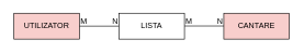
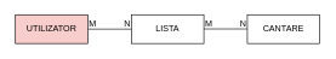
  <mxCell id="0" />
  <mxCell id="1" parent="0" />
  <mxCell id="2" value="UTILIZATOR" style="whiteSpace=wrap;html=1;align=center;fillColor=#f8cecc;" vertex="1" parent="1"><mxGeometry x="20" y="20" width="100" height="40" as="geometry" /></mxCell>
  <mxCell id="3" value="LISTA&lt;span style=&quot;color: rgba(0, 0, 0, 0); font-family: monospace; font-size: 0px; text-align: start; text-wrap-mode: nowrap;&quot;&gt;%3CmxGraphModel%3E%3Croot%3E%3CmxCell%20id%3D%220%22%2F%3E%3CmxCell%20id%3D%221%22%20parent%3D%220%22%2F%3E%3CmxCell%20id%3D%222%22%20value%3D%22UTILIZATOR%22%20style%3D%22whiteSpace%3Dwrap%3Bhtml%3D1%3Balign%3Dcenter%3B%22%20vertex%3D%221%22%20parent%3D%221%22%3E%3CmxGeometry%20x%3D%22370%22%20y%3D%22300%22%20width%3D%22100%22%20height%3D%2240%22%20as%3D%22geometry%22%2F%3E%3C%2FmxCell%3E%3C%2Froot%3E%3C%2FmxGraphModel%3Eta&lt;/span&gt;&lt;span style=&quot;color: rgba(0, 0, 0, 0); font-family: monospace; font-size: 0px; text-align: start; text-wrap-mode: nowrap;&quot;&gt;%3CmxGraphModel%3E%3Croot%3E%3CmxCell%20id%3D%220%22%2F%3E%3CmxCell%20id%3D%221%22%20parent%3D%220%22%2F%3E%3CmxCell%20id%3D%222%22%20value%3D%22UTILIZATOR%22%20style%3D%22whiteSpace%3Dwrap%3Bhtml%3D1%3Balign%3Dcenter%3B%22%20vertex%3D%221%22%20parent%3D%221%22%3E%3CmxGeometry%20x%3D%22370%22%20y%3D%22300%22%20width%3D%22100%22%20height%3D%2240%22%20as%3D%22geometry%22%2F%3E%3C%2FmxCell%3E%3C%2Froot%3E%3C%2FmxGraphModel%3E&lt;/span&gt;" style="whiteSpace=wrap;html=1;align=center;" vertex="1" parent="1"><mxGeometry x="180" y="20" width="100" height="40" as="geometry" /></mxCell>
- <mxCell id="4" value="CANTARE" style="whiteSpace=wrap;html=1;align=center;fillColor=#f8cecc;" vertex="1" parent="1"><mxGeometry x="340" y="20" width="100" height="40" as="geometry" /></mxCell>
+ <mxCell id="4" value="CANTARE" style="whiteSpace=wrap;html=1;align=center;" vertex="1" parent="1"><mxGeometry x="340" y="20" width="100" height="40" as="geometry" /></mxCell>
  <mxCell id="5" value="" style="endArrow=none;html=1;rounded=0;" edge="1" parent="1"><mxGeometry relative="1" as="geometry"><mxPoint x="120" y="40" as="sourcePoint" /><mxPoint x="180" y="40" as="targetPoint" /></mxGeometry></mxCell>
  <mxCell id="6" value="M" style="resizable=0;html=1;whiteSpace=wrap;align=left;verticalAlign=bottom;" connectable="0" vertex="1" parent="5"><mxGeometry x="-1" relative="1" as="geometry" /></mxCell>
  <mxCell id="7" value="N" style="resizable=0;html=1;whiteSpace=wrap;align=right;verticalAlign=bottom;" connectable="0" vertex="1" parent="5"><mxGeometry x="1" relative="1" as="geometry" /></mxCell>
  <mxCell id="8" value="" style="endArrow=none;html=1;rounded=0;" edge="1" parent="1"><mxGeometry relative="1" as="geometry"><mxPoint x="280" y="39.73" as="sourcePoint" /><mxPoint x="340" y="39.73" as="targetPoint" /></mxGeometry></mxCell>
  <mxCell id="9" value="M" style="resizable=0;html=1;whiteSpace=wrap;align=left;verticalAlign=bottom;" connectable="0" vertex="1" parent="8"><mxGeometry x="-1" relative="1" as="geometry" /></mxCell>
  <mxCell id="10" value="N" style="resizable=0;html=1;whiteSpace=wrap;align=right;verticalAlign=bottom;" connectable="0" vertex="1" parent="8"><mxGeometry x="1" relative="1" as="geometry" /></mxCell>
